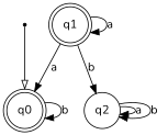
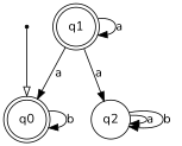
  digraph {
    fontname=Nunito
    node [fontname=Nunito shape=doublecircle]
    edge [fontname=Nunito]
    __start [shape=point]
    q0
    q1
    q2 [shape=circle]
    __start -> q0 [arrowhead=empty]
    q0 -> q0 [label=b]
    q1 -> q0 [label=a]
    q1 -> q1 [label=a]
-   q1 -> q2 [label=b]
+   q1 -> q2 [label=a]
    q2 -> q2 [label=a]
    q2 -> q2 [label=b]
  }
